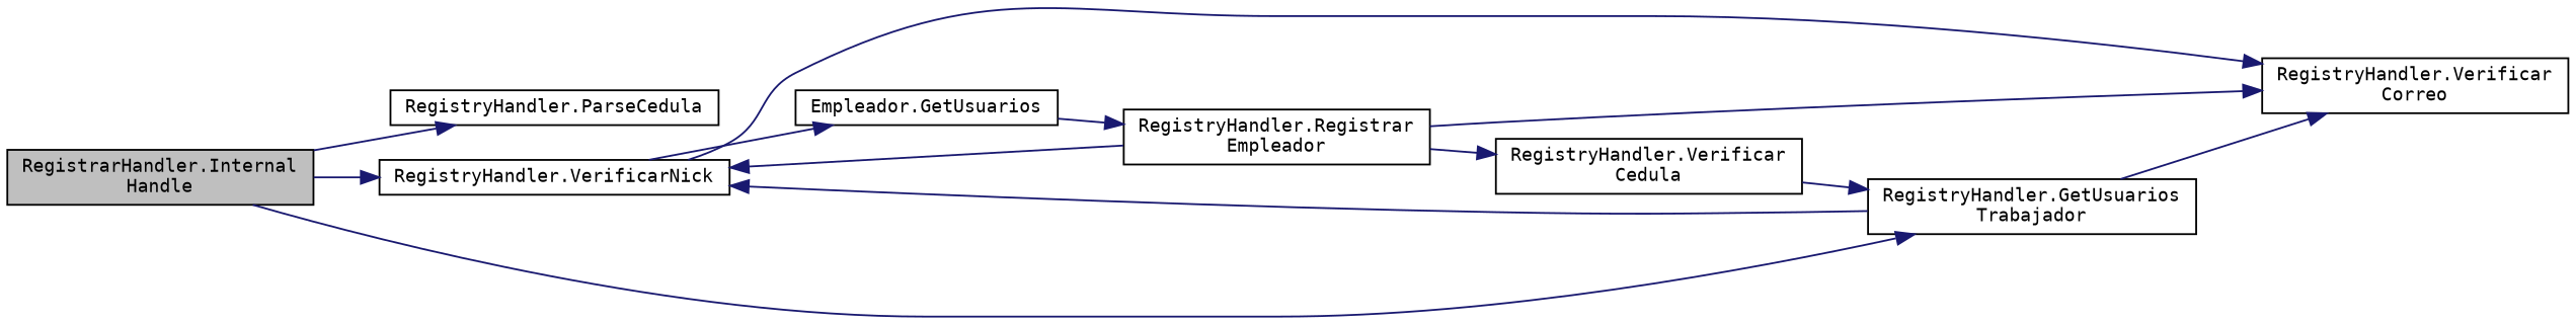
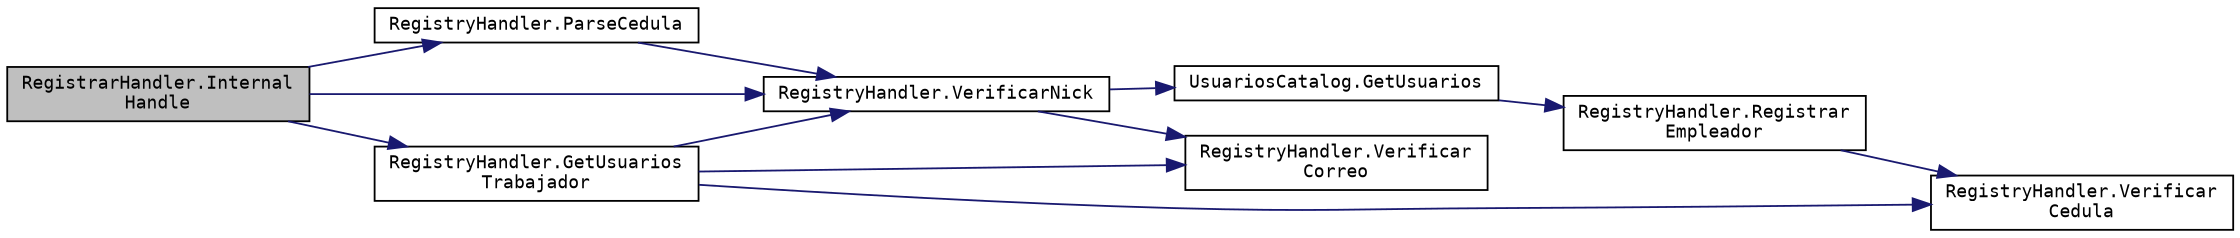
  digraph {
    fontname="DejaVu Sans Mono"
    rankdir=LR
    node [color=black fillcolor=white fontname="DejaVu Sans Mono" fontsize=10 shape=record style=filled]
    edge [color=midnightblue fontname="DejaVu Sans Mono" fontsize=10 labelfontname=Helvetica labelfontsize=10 style=solid]
    n1 [fillcolor=grey75 fontcolor=black height=0.2 label="RegistrarHandler.Internal\lHandle" width=0.4]
    n2 [height=0.2 label="RegistryHandler.ParseCedula" width=0.4]
    n3 [height=0.2 label="RegistryHandler.VerificarNick" width=0.4]
    n4 [height=0.2 label="RegistryHandler.GetUsuarios\lTrabajador" width=0.4]
    n5 [height=0.2 label="RegistryHandler.Registrar\lEmpleador" width=0.4]
    n6 [height=0.2 label="RegistryHandler.Verificar\lCedula" width=0.4]
    n7 [height=0.2 label="RegistryHandler.Verificar\lCorreo" width=0.4]
-   n8 [height=0.2 label="Empleador.GetUsuarios" width=0.4]
+   n8 [height=0.2 label="UsuariosCatalog.GetUsuarios" width=0.4]
    n1 -> n2
    n1 -> n3
    n1 -> n4
    n3 -> n7
    n3 -> n8
    n4 -> n3
-   n6 -> n4
+   n4 -> n6
    n4 -> n7
-   n5 -> n3
+   n2 -> n3
    n5 -> n6
-   n5 -> n7
    n8 -> n5
  }
